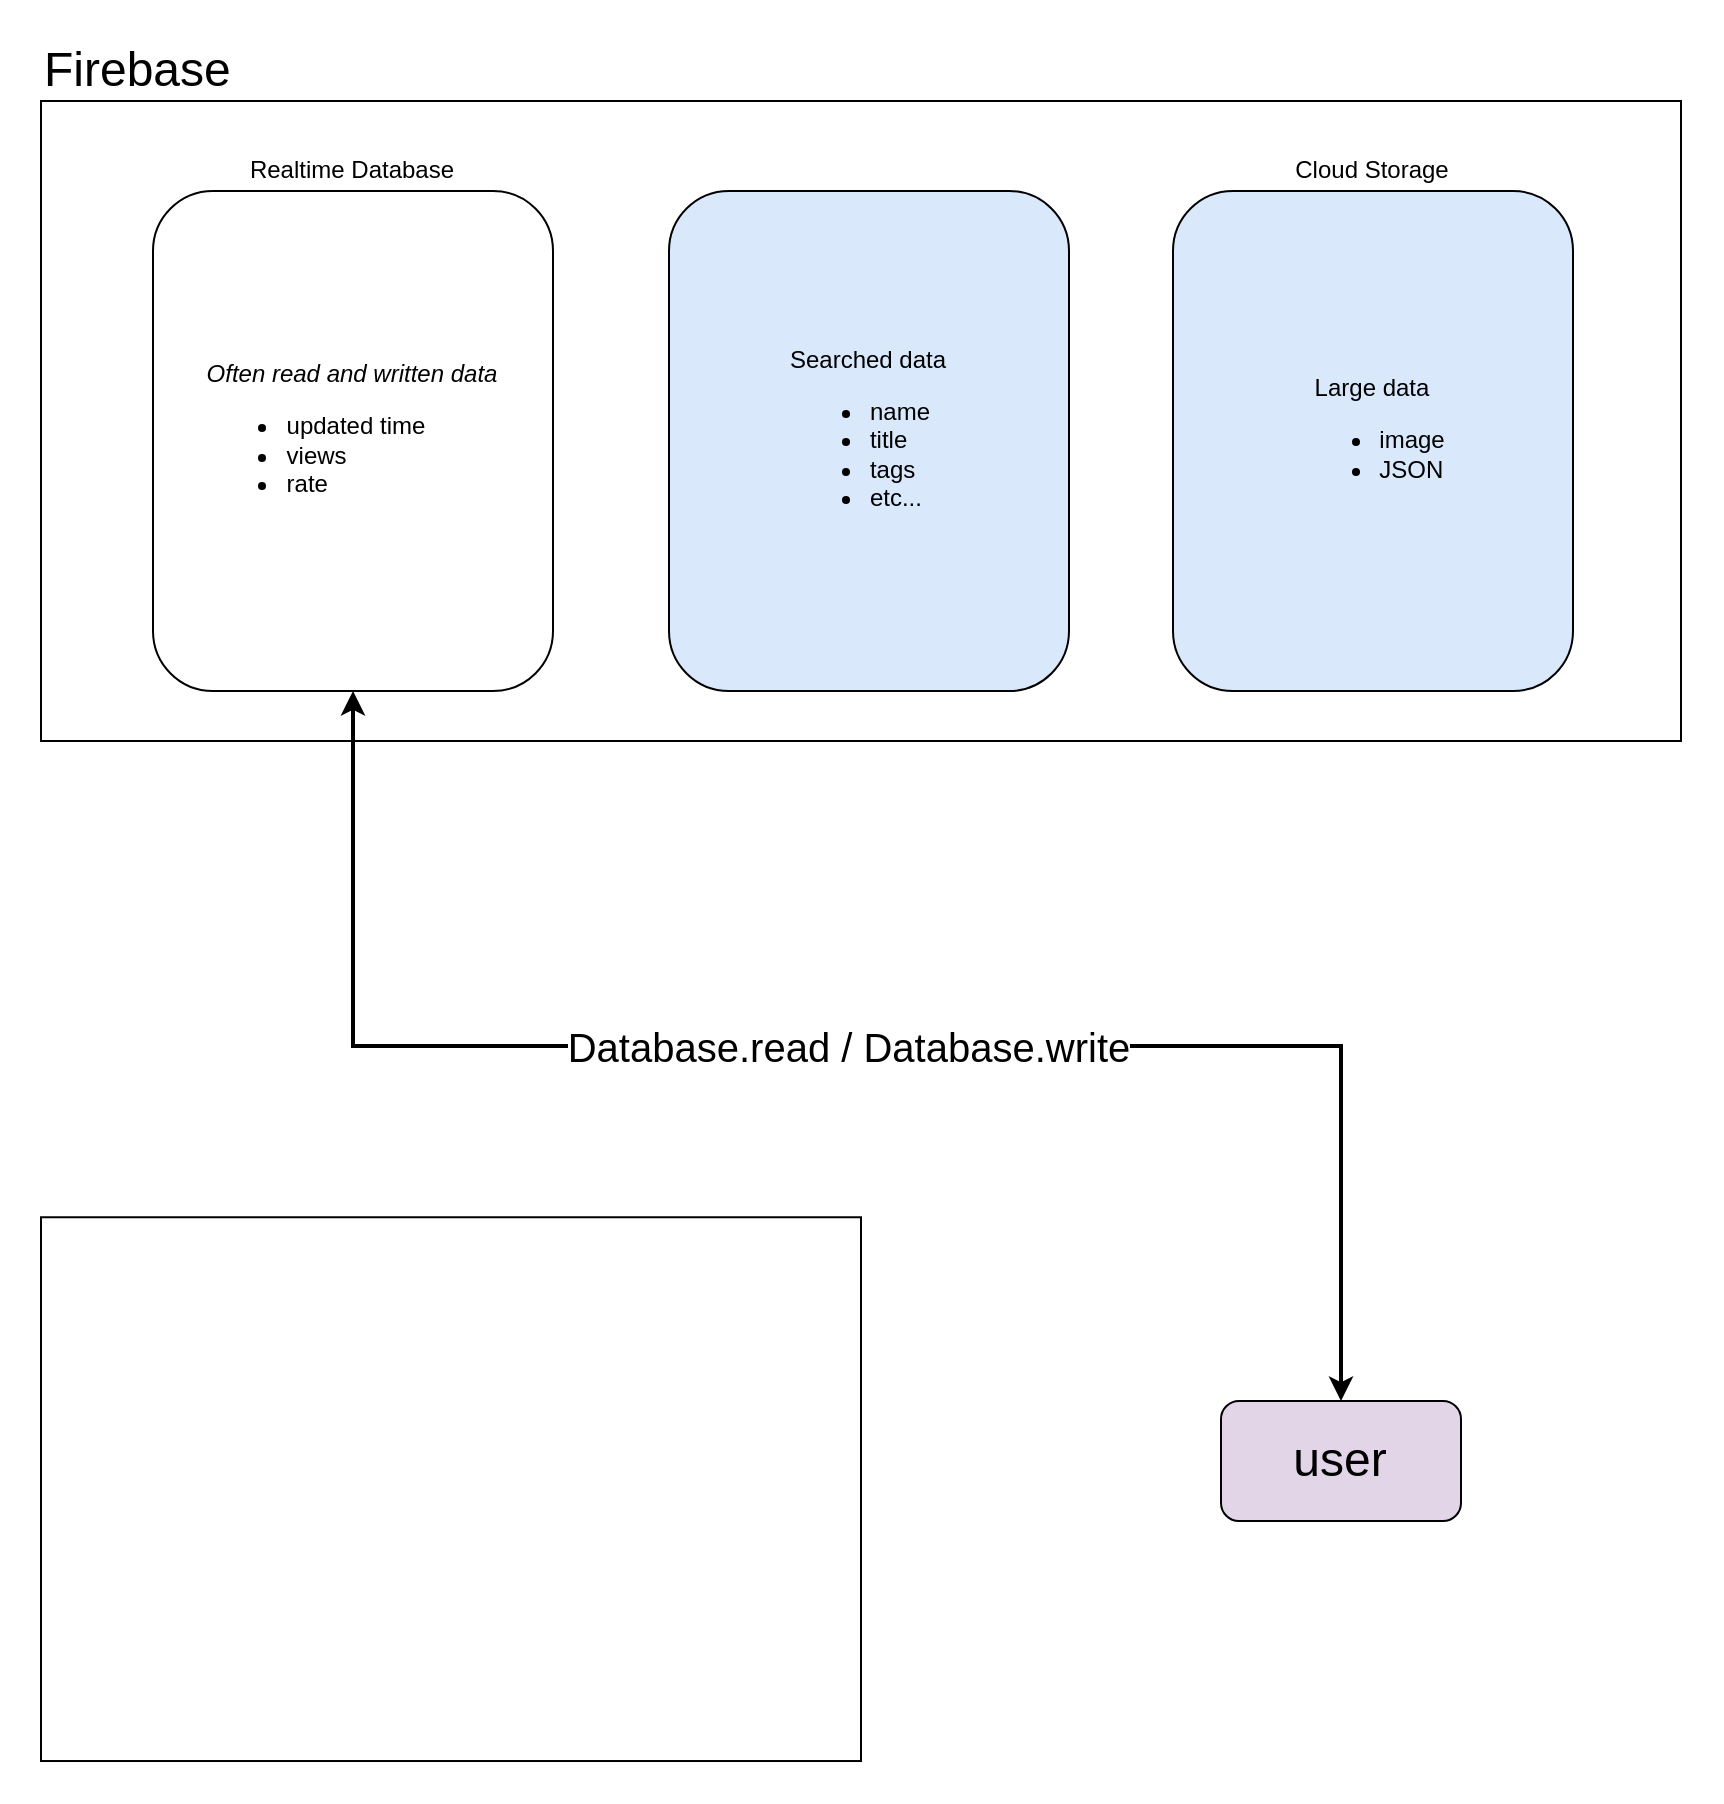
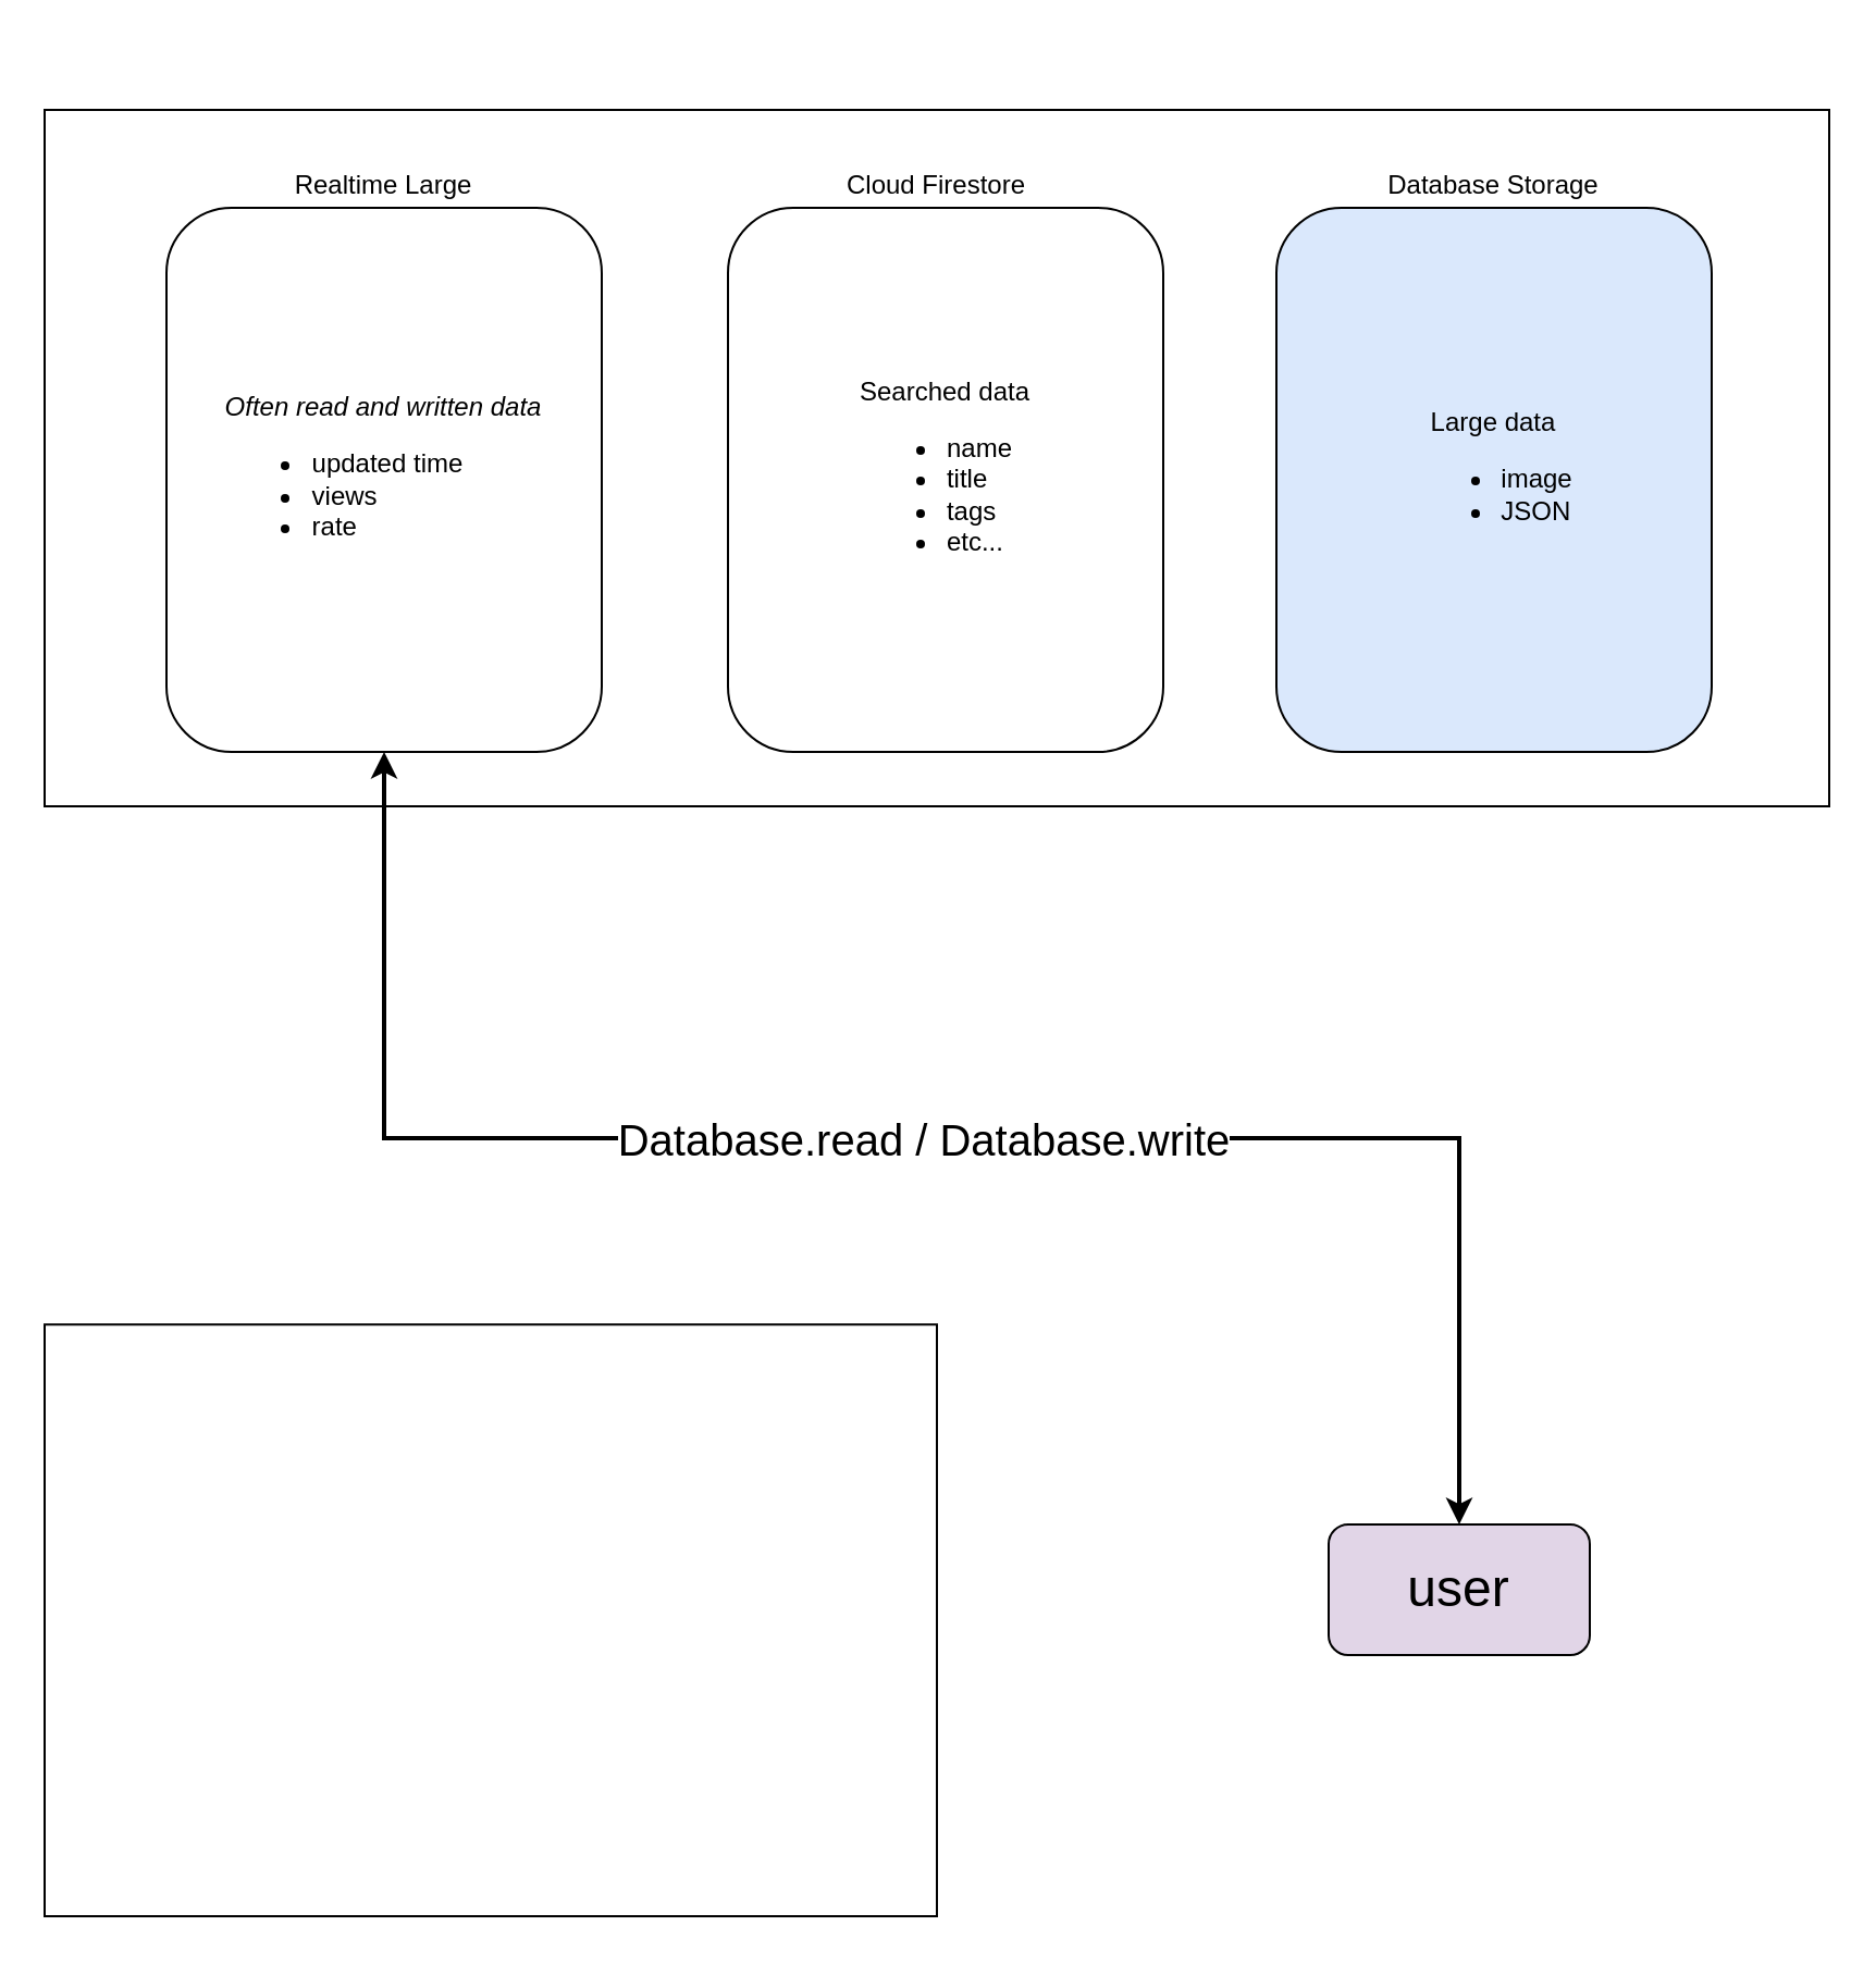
  <mxCell id="0" />
  <mxCell id="1" parent="0" />
  <mxCell id="2" value="" style="group" parent="1" vertex="1" connectable="0"><mxGeometry width="820" height="350" as="geometry" x="20" y="20" /></mxCell>
  <mxCell id="3" value="" style="rounded=0;whiteSpace=wrap;html=1;" parent="2" vertex="1"><mxGeometry y="30" width="820" height="320" as="geometry" /></mxCell>
- <mxCell id="4" value="&lt;font style=&quot;font-size: 24px&quot;&gt;Firebase&lt;/font&gt;" style="text;html=1;strokeColor=none;fillColor=none;align=left;verticalAlign=middle;whiteSpace=wrap;rounded=0;" parent="2" vertex="1"><mxGeometry width="820" height="30" as="geometry" /></mxCell>
  <mxCell id="5" value="" style="group;fontStyle=0" parent="2" vertex="1" connectable="0"><mxGeometry x="56" y="55" width="200" height="270" as="geometry" /></mxCell>
  <mxCell id="6" value="&lt;div&gt;&lt;i&gt;Often read and written data&lt;/i&gt;&lt;/div&gt;&lt;ul&gt;&lt;li style=&quot;text-align: left&quot;&gt;&lt;span&gt;updated time&lt;/span&gt;&lt;/li&gt;&lt;li style=&quot;text-align: left&quot;&gt;&lt;span&gt;views&lt;/span&gt;&lt;/li&gt;&lt;li style=&quot;text-align: left&quot;&gt;rate&lt;/li&gt;&lt;/ul&gt;" style="rounded=1;whiteSpace=wrap;html=1;align=center;" parent="5" vertex="1"><mxGeometry y="20" width="200" height="250" as="geometry" /></mxCell>
- <mxCell id="7" value="Realtime Database" style="text;html=1;strokeColor=none;fillColor=none;align=center;verticalAlign=middle;whiteSpace=wrap;rounded=0;" parent="5" vertex="1"><mxGeometry width="200" height="20" as="geometry" /></mxCell>
+ <mxCell id="7" value="Realtime Large" style="text;html=1;strokeColor=none;fillColor=none;align=center;verticalAlign=middle;whiteSpace=wrap;rounded=0;" parent="5" vertex="1"><mxGeometry width="200" height="20" as="geometry" /></mxCell>
  <mxCell id="8" value="" style="group" parent="2" vertex="1" connectable="0"><mxGeometry x="566" y="55" width="200" height="270" as="geometry" /></mxCell>
- <mxCell id="9" value="Cloud Storage" style="text;html=1;strokeColor=none;fillColor=none;align=center;verticalAlign=middle;whiteSpace=wrap;rounded=0;" parent="8" vertex="1"><mxGeometry width="200" height="20" as="geometry" /></mxCell>
+ <mxCell id="9" value="Database Storage" style="text;html=1;strokeColor=none;fillColor=none;align=center;verticalAlign=middle;whiteSpace=wrap;rounded=0;" parent="8" vertex="1"><mxGeometry width="200" height="20" as="geometry" /></mxCell>
  <mxCell id="10" value="&lt;div&gt;Large data&lt;/div&gt;&lt;div style=&quot;text-align: left&quot;&gt;&lt;ul&gt;&lt;li&gt;image&lt;/li&gt;&lt;li&gt;JSON&lt;/li&gt;&lt;/ul&gt;&lt;/div&gt;" style="rounded=1;whiteSpace=wrap;html=1;align=center;fillColor=#dae8fc;" parent="8" vertex="1"><mxGeometry y="20" width="200" height="250" as="geometry" /></mxCell>
- <mxCell id="11" value="&lt;div&gt;Searched data&lt;/div&gt;&lt;ul&gt;&lt;li style=&quot;text-align: left&quot;&gt;name&lt;/li&gt;&lt;li style=&quot;text-align: left&quot;&gt;title&lt;/li&gt;&lt;li style=&quot;text-align: left&quot;&gt;tags&lt;/li&gt;&lt;li style=&quot;text-align: left&quot;&gt;etc...&lt;/li&gt;&lt;/ul&gt;" style="rounded=1;whiteSpace=wrap;html=1;align=center;fillColor=#dae8fc;" parent="2" vertex="1"><mxGeometry x="314" y="75" width="200" height="250" as="geometry" /></mxCell>
+ <mxCell id="11" value="&lt;div&gt;Searched data&lt;/div&gt;&lt;ul&gt;&lt;li style=&quot;text-align: left&quot;&gt;name&lt;/li&gt;&lt;li style=&quot;text-align: left&quot;&gt;title&lt;/li&gt;&lt;li style=&quot;text-align: left&quot;&gt;tags&lt;/li&gt;&lt;li style=&quot;text-align: left&quot;&gt;etc...&lt;/li&gt;&lt;/ul&gt;" style="rounded=1;whiteSpace=wrap;html=1;align=center;" parent="2" vertex="1"><mxGeometry x="314" y="75" width="200" height="250" as="geometry" /></mxCell>
  <mxCell id="12" value="" style="group" parent="2" vertex="1" connectable="0"><mxGeometry x="310" y="55" width="200" height="270" as="geometry" /></mxCell>
+ <mxCell id="13" value="Cloud Firestore" style="text;html=1;strokeColor=none;fillColor=none;align=center;verticalAlign=middle;whiteSpace=wrap;rounded=0;" parent="12" vertex="1"><mxGeometry width="200" height="20" as="geometry" /></mxCell>
  <mxCell id="14" value="" style="group" parent="1" vertex="1" connectable="0"><mxGeometry y="580" width="410" height="300" as="geometry" x="20" /></mxCell>
  <mxCell id="15" value="" style="rounded=0;whiteSpace=wrap;html=1;" parent="14" vertex="1"><mxGeometry y="28.125" width="410.0" height="271.875" as="geometry" /></mxCell>
  <mxCell id="16" value="&lt;font style=&quot;font-size: 24px&quot;&gt;user&lt;/font&gt;" style="rounded=1;whiteSpace=wrap;html=1;fillColor=#e1d5e7;" vertex="1" parent="1"><mxGeometry x="610" y="700" width="120" height="60" as="geometry" /></mxCell>
  <mxCell id="17" value="&lt;font style=&quot;font-size: 20px&quot;&gt;Database.read / Database.write&lt;/font&gt;" style="edgeStyle=orthogonalEdgeStyle;rounded=0;orthogonalLoop=1;jettySize=auto;html=1;exitX=0.5;exitY=1;exitDx=0;exitDy=0;entryX=0.5;entryY=0;entryDx=0;entryDy=0;strokeWidth=2;startArrow=classic;startFill=1;" edge="1" parent="1" source="6" target="16"><mxGeometry relative="1" as="geometry" /></mxCell>
